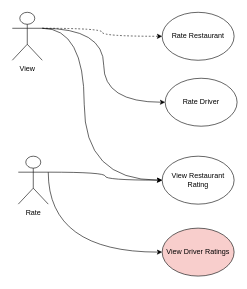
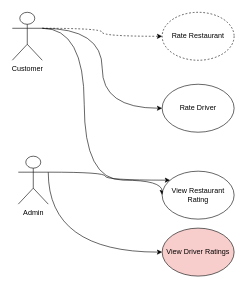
  <mxCell id="0" />
  <mxCell id="1" parent="0" />
  <mxCell id="2" style="edgeStyle=orthogonalEdgeStyle;curved=1;orthogonalLoop=1;jettySize=auto;html=1;exitX=1;exitY=0.333;exitDx=0;exitDy=0;exitPerimeter=0;entryX=0;entryY=0.5;entryDx=0;entryDy=0;dashed=1;" edge="1" parent="1" source="5" target="9"><mxGeometry relative="1" as="geometry" /></mxCell>
  <mxCell id="3" style="edgeStyle=orthogonalEdgeStyle;orthogonalLoop=1;jettySize=auto;html=1;exitX=1;exitY=0.333;exitDx=0;exitDy=0;exitPerimeter=0;entryX=0;entryY=0.5;entryDx=0;entryDy=0;curved=1;" edge="1" parent="1" source="5" target="11"><mxGeometry relative="1" as="geometry" /></mxCell>
  <mxCell id="4" style="edgeStyle=orthogonalEdgeStyle;curved=1;orthogonalLoop=1;jettySize=auto;html=1;exitX=1;exitY=0.333;exitDx=0;exitDy=0;exitPerimeter=0;entryX=0;entryY=0.5;entryDx=0;entryDy=0;" edge="1" parent="1" source="5" target="10"><mxGeometry relative="1" as="geometry"><Array as="points"><mxPoint x="140" y="47" /><mxPoint x="140" y="300" /></Array></mxGeometry></mxCell>
- <mxCell id="5" value="View" style="shape=umlActor;verticalLabelPosition=bottom;verticalAlign=top;html=1;outlineConnect=0;" vertex="1" parent="1"><mxGeometry x="20" y="20" width="50" height="80" as="geometry" /></mxCell>
+ <mxCell id="5" value="Customer" style="shape=umlActor;verticalLabelPosition=bottom;verticalAlign=top;html=1;outlineConnect=0;" vertex="1" parent="1"><mxGeometry x="20" y="20" width="50" height="80" as="geometry" /></mxCell>
  <mxCell id="6" style="edgeStyle=orthogonalEdgeStyle;orthogonalLoop=1;jettySize=auto;html=1;exitX=1;exitY=0.333;exitDx=0;exitDy=0;exitPerimeter=0;entryX=0;entryY=0.5;entryDx=0;entryDy=0;curved=1;" edge="1" parent="1" source="8" target="12"><mxGeometry relative="1" as="geometry"><Array as="points"><mxPoint x="80" y="420" /></Array></mxGeometry></mxCell>
  <mxCell id="7" style="edgeStyle=orthogonalEdgeStyle;orthogonalLoop=1;jettySize=auto;html=1;exitX=1;exitY=0.333;exitDx=0;exitDy=0;exitPerimeter=0;curved=1;" edge="1" parent="1" source="8" target="10"><mxGeometry relative="1" as="geometry"><Array as="points"><mxPoint x="175" y="287" /><mxPoint x="175" y="300" /></Array></mxGeometry></mxCell>
- <mxCell id="8" value="Rate" style="shape=umlActor;verticalLabelPosition=bottom;verticalAlign=top;html=1;outlineConnect=0;" vertex="1" parent="1"><mxGeometry x="30" y="260" width="50" height="80" as="geometry" /></mxCell>
- <mxCell id="9" value="Rate Restaurant" style="ellipse;whiteSpace=wrap;html=1;" vertex="1" parent="1"><mxGeometry x="270" y="20" width="120" height="80" as="geometry" /></mxCell>
- <mxCell id="10" value="View Restaurant Rating" style="ellipse;whiteSpace=wrap;html=1;" vertex="1" parent="1"><mxGeometry x="270" y="260" width="120" height="80" as="geometry" /></mxCell>
- <mxCell id="11" value="Rate Driver" style="ellipse;whiteSpace=wrap;html=1;" vertex="1" parent="1"><mxGeometry x="275" y="130" width="120" height="80" as="geometry" /></mxCell>
+ <mxCell id="8" value="Admin" style="shape=umlActor;verticalLabelPosition=bottom;verticalAlign=top;html=1;outlineConnect=0;" vertex="1" parent="1"><mxGeometry x="30" y="260" width="50" height="80" as="geometry" /></mxCell>
+ <mxCell id="9" value="Rate Restaurant" style="ellipse;whiteSpace=wrap;html=1;dashed=1;" vertex="1" parent="1"><mxGeometry x="270" y="20" width="120" height="80" as="geometry" /></mxCell>
+ <mxCell id="10" value="View Restaurant Rating" style="ellipse;whiteSpace=wrap;html=1;" vertex="1" parent="1"><mxGeometry x="270" y="285" width="120" height="80" as="geometry" /></mxCell>
+ <mxCell id="11" value="Rate Driver" style="ellipse;whiteSpace=wrap;html=1;" vertex="1" parent="1"><mxGeometry x="270" y="140" width="120" height="80" as="geometry" /></mxCell>
  <mxCell id="12" value="View Driver Ratings" style="ellipse;whiteSpace=wrap;html=1;fillColor=#f8cecc;" vertex="1" parent="1"><mxGeometry x="270" y="380" width="120" height="80" as="geometry" /></mxCell>
